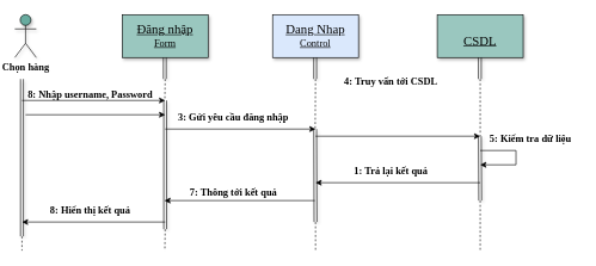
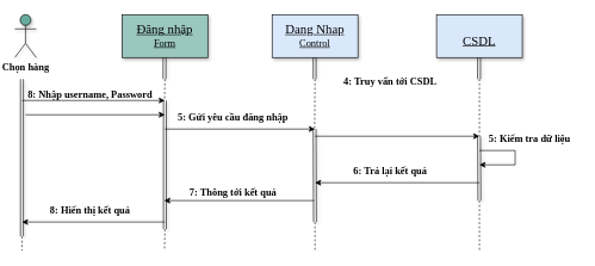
  <mxCell id="0" />
  <mxCell id="1" parent="0" />
  <mxCell id="2" value="&lt;font face=&quot;Times New Roman&quot;&gt;&lt;span style=&quot;font-size: 14px;&quot;&gt;&lt;b&gt;Chọn hàng&lt;/b&gt;&lt;/span&gt;&lt;/font&gt;" style="shape=umlActor;verticalLabelPosition=bottom;verticalAlign=top;html=1;outlineConnect=0;fillColor=#67AB9F;shadow=1;" parent="1" vertex="1"><mxGeometry x="20" y="20" width="30" height="60" as="geometry" /></mxCell>
  <mxCell id="3" value="&lt;font style=&quot;&quot; face=&quot;Times New Roman&quot;&gt;&lt;u style=&quot;&quot;&gt;&lt;font style=&quot;font-size: 18px;&quot;&gt;Đăng nhập&lt;br&gt;&lt;/font&gt;&lt;span style=&quot;font-size: 14px;&quot;&gt;Form&lt;/span&gt;&lt;/u&gt;&lt;/font&gt;" style="rounded=0;whiteSpace=wrap;html=1;align=center;fillColor=#9AC7BF;shadow=1;" parent="1" vertex="1"><mxGeometry x="170" y="20" width="120" height="60" as="geometry" /></mxCell>
  <mxCell id="4" value="" style="shape=link;html=1;rounded=0;fillColor=#9AC7BF;shadow=1;" parent="1" edge="1"><mxGeometry width="100" relative="1" as="geometry"><mxPoint x="30" y="110" as="sourcePoint" /><mxPoint x="30" y="330" as="targetPoint" /></mxGeometry></mxCell>
  <mxCell id="5" value="" style="shape=link;html=1;rounded=0;shadow=1;" parent="1" edge="1"><mxGeometry width="100" relative="1" as="geometry"><mxPoint x="230" y="140" as="sourcePoint" /><mxPoint x="230" y="320" as="targetPoint" /></mxGeometry></mxCell>
  <mxCell id="6" value="" style="shape=link;html=1;rounded=0;shadow=1;" parent="1" edge="1"><mxGeometry width="100" relative="1" as="geometry"><mxPoint x="229.5" y="80" as="sourcePoint" /><mxPoint x="229.5" y="110" as="targetPoint" /></mxGeometry></mxCell>
  <mxCell id="7" value="" style="endArrow=classic;html=1;rounded=0;" parent="1" edge="1"><mxGeometry width="50" height="50" relative="1" as="geometry"><mxPoint x="30" y="140" as="sourcePoint" /><mxPoint x="230" y="140" as="targetPoint" /></mxGeometry></mxCell>
  <mxCell id="8" value="" style="shape=link;html=1;rounded=0;shadow=1;" parent="1" edge="1"><mxGeometry width="100" relative="1" as="geometry"><mxPoint x="439.5" y="180" as="sourcePoint" /><mxPoint x="440" y="310" as="targetPoint" /></mxGeometry></mxCell>
  <mxCell id="9" value="&lt;u style=&quot;font-family: &amp;quot;Times New Roman&amp;quot;;&quot;&gt;&lt;font style=&quot;font-size: 18px;&quot;&gt;Dang Nhap&lt;br&gt;&lt;/font&gt;&lt;/u&gt;&lt;span style=&quot;font-size: 14px;&quot;&gt;&lt;font face=&quot;Times New Roman&quot;&gt;&lt;u&gt;Control&lt;/u&gt;&lt;/font&gt;&lt;/span&gt;" style="rounded=0;whiteSpace=wrap;html=1;fillColor=#dae8fc;shadow=1;" parent="1" vertex="1"><mxGeometry x="380" y="20" width="120" height="60" as="geometry" /></mxCell>
  <mxCell id="10" value="" style="endArrow=classic;html=1;rounded=0;" parent="1" edge="1"><mxGeometry width="50" height="50" relative="1" as="geometry"><mxPoint x="230" y="180" as="sourcePoint" /><mxPoint x="440" y="180" as="targetPoint" /></mxGeometry></mxCell>
  <mxCell id="11" value="" style="endArrow=classic;html=1;rounded=0;" parent="1" edge="1"><mxGeometry width="50" height="50" relative="1" as="geometry"><mxPoint x="439" y="280" as="sourcePoint" /><mxPoint x="229" y="280" as="targetPoint" /></mxGeometry></mxCell>
  <mxCell id="12" value="" style="shape=link;html=1;rounded=0;shadow=1;" parent="1" edge="1"><mxGeometry width="100" relative="1" as="geometry"><mxPoint x="439.5" y="80" as="sourcePoint" /><mxPoint x="439.5" y="110" as="targetPoint" /></mxGeometry></mxCell>
- <mxCell id="13" value="&lt;br&gt;&lt;font face=&quot;Times New Roman&quot;&gt;&lt;span style=&quot;font-size: 18px;&quot;&gt;&lt;u&gt;CSDL&lt;/u&gt;&lt;/span&gt;&lt;/font&gt;" style="rounded=0;whiteSpace=wrap;html=1;fillColor=#9AC7BF;shadow=1;" parent="1" vertex="1"><mxGeometry x="610" y="20" width="120" height="60" as="geometry" /></mxCell>
+ <mxCell id="13" value="&lt;br&gt;&lt;font face=&quot;Times New Roman&quot;&gt;&lt;span style=&quot;font-size: 18px;&quot;&gt;&lt;u&gt;CSDL&lt;/u&gt;&lt;/span&gt;&lt;/font&gt;" style="rounded=0;whiteSpace=wrap;html=1;fillColor=#dae8fc;shadow=1;" parent="1" vertex="1"><mxGeometry x="610" y="20" width="120" height="60" as="geometry" /></mxCell>
  <mxCell id="14" value="" style="shape=link;html=1;rounded=0;shadow=1;" parent="1" edge="1"><mxGeometry width="100" relative="1" as="geometry"><mxPoint x="669.5" y="80" as="sourcePoint" /><mxPoint x="669.5" y="110" as="targetPoint" /></mxGeometry></mxCell>
  <mxCell id="15" value="" style="shape=link;html=1;rounded=0;shadow=1;" parent="1" edge="1"><mxGeometry width="100" relative="1" as="geometry"><mxPoint x="669.5" y="190" as="sourcePoint" /><mxPoint x="670" y="280" as="targetPoint" /></mxGeometry></mxCell>
  <mxCell id="16" value="" style="endArrow=classic;html=1;rounded=0;" parent="1" edge="1"><mxGeometry width="50" height="50" relative="1" as="geometry"><mxPoint x="440" y="190" as="sourcePoint" /><mxPoint x="670" y="190" as="targetPoint" /></mxGeometry></mxCell>
  <mxCell id="17" value="" style="endArrow=classic;html=1;rounded=0;" parent="1" edge="1"><mxGeometry width="50" height="50" relative="1" as="geometry"><mxPoint x="670" y="255" as="sourcePoint" /><mxPoint x="440" y="255" as="targetPoint" /></mxGeometry></mxCell>
  <mxCell id="18" value="" style="endArrow=none;html=1;rounded=0;" parent="1" edge="1"><mxGeometry width="50" height="50" relative="1" as="geometry"><mxPoint x="670" y="210" as="sourcePoint" /><mxPoint x="720" y="210" as="targetPoint" /></mxGeometry></mxCell>
  <mxCell id="19" value="" style="endArrow=none;html=1;rounded=0;" parent="1" edge="1"><mxGeometry width="50" height="50" relative="1" as="geometry"><mxPoint x="720" y="210" as="sourcePoint" /><mxPoint x="720" y="230" as="targetPoint" /></mxGeometry></mxCell>
  <mxCell id="20" value="" style="endArrow=classic;html=1;rounded=0;" parent="1" edge="1"><mxGeometry width="50" height="50" relative="1" as="geometry"><mxPoint x="720" y="230" as="sourcePoint" /><mxPoint x="670" y="230" as="targetPoint" /></mxGeometry></mxCell>
  <mxCell id="21" value="" style="endArrow=none;dashed=1;html=1;rounded=0;" parent="1" edge="1"><mxGeometry width="50" height="50" relative="1" as="geometry"><mxPoint x="30" y="330" as="sourcePoint" /><mxPoint x="30" y="350" as="targetPoint" /></mxGeometry></mxCell>
  <mxCell id="22" value="" style="endArrow=none;dashed=1;html=1;rounded=0;" parent="1" edge="1"><mxGeometry width="50" height="50" relative="1" as="geometry"><mxPoint x="230" y="320" as="sourcePoint" /><mxPoint x="229.5" y="350" as="targetPoint" /></mxGeometry></mxCell>
  <mxCell id="23" value="" style="endArrow=none;dashed=1;html=1;rounded=0;" parent="1" edge="1"><mxGeometry width="50" height="50" relative="1" as="geometry"><mxPoint x="440" y="310" as="sourcePoint" /><mxPoint x="440" y="350" as="targetPoint" /></mxGeometry></mxCell>
  <mxCell id="24" value="" style="endArrow=none;dashed=1;html=1;rounded=0;" parent="1" edge="1"><mxGeometry width="50" height="50" relative="1" as="geometry"><mxPoint x="670" y="280" as="sourcePoint" /><mxPoint x="670" y="350" as="targetPoint" /></mxGeometry></mxCell>
  <mxCell id="25" value="" style="endArrow=none;dashed=1;html=1;rounded=0;" parent="1" edge="1"><mxGeometry width="50" height="50" relative="1" as="geometry"><mxPoint x="670" y="110" as="sourcePoint" /><mxPoint x="670" y="190" as="targetPoint" /></mxGeometry></mxCell>
  <mxCell id="26" value="" style="endArrow=none;dashed=1;html=1;rounded=0;" parent="1" edge="1"><mxGeometry width="50" height="50" relative="1" as="geometry"><mxPoint x="440" y="110" as="sourcePoint" /><mxPoint x="439.5" y="180" as="targetPoint" /></mxGeometry></mxCell>
  <mxCell id="27" value="" style="endArrow=none;dashed=1;html=1;rounded=0;" parent="1" edge="1"><mxGeometry width="50" height="50" relative="1" as="geometry"><mxPoint x="230" y="110" as="sourcePoint" /><mxPoint x="229.5" y="140" as="targetPoint" /></mxGeometry></mxCell>
  <mxCell id="28" value="&lt;font style=&quot;font-size: 14px;&quot;&gt;&lt;b&gt;8: Nhập username, Password&lt;/b&gt;&lt;/font&gt;" style="text;html=1;align=center;verticalAlign=middle;resizable=0;points=[];autosize=1;strokeColor=none;fillColor=none;fontSize=18;fontFamily=Times New Roman;" parent="1" vertex="1"><mxGeometry x="25" y="110" width="200" height="40" as="geometry" /></mxCell>
- <mxCell id="29" value="&lt;b&gt;3: Gửi yêu cầu đăng nhập&lt;/b&gt;" style="text;html=1;align=center;verticalAlign=middle;resizable=0;points=[];autosize=1;strokeColor=none;fillColor=none;fontSize=14;fontFamily=Times New Roman;" parent="1" vertex="1"><mxGeometry x="235" y="150" width="180" height="30" as="geometry" /></mxCell>
+ <mxCell id="29" value="&lt;b&gt;5: Gửi yêu cầu đăng nhập&lt;/b&gt;" style="text;html=1;align=center;verticalAlign=middle;resizable=0;points=[];autosize=1;strokeColor=none;fillColor=none;fontSize=14;fontFamily=Times New Roman;" parent="1" vertex="1"><mxGeometry x="235" y="150" width="180" height="30" as="geometry" /></mxCell>
  <mxCell id="30" value="&lt;b&gt;4: Truy vấn tới CSDL&lt;/b&gt;" style="text;html=1;align=center;verticalAlign=middle;resizable=0;points=[];autosize=1;strokeColor=none;fillColor=none;fontSize=14;fontFamily=Times New Roman;" parent="1" vertex="1"><mxGeometry x="470" y="100" width="150" height="30" as="geometry" /></mxCell>
- <mxCell id="31" value="&lt;b&gt;1: Trả lại kết quả&lt;/b&gt;" style="text;html=1;align=center;verticalAlign=middle;resizable=0;points=[];autosize=1;strokeColor=none;fillColor=none;fontSize=14;fontFamily=Times New Roman;" parent="1" vertex="1"><mxGeometry x="480" y="225" width="130" height="30" as="geometry" /></mxCell>
+ <mxCell id="31" value="&lt;b&gt;6: Trả lại kết quả&lt;/b&gt;" style="text;html=1;align=center;verticalAlign=middle;resizable=0;points=[];autosize=1;strokeColor=none;fillColor=none;fontSize=14;fontFamily=Times New Roman;" parent="1" vertex="1"><mxGeometry x="480" y="225" width="130" height="30" as="geometry" /></mxCell>
  <mxCell id="32" value="&lt;b&gt;5: Kiểm tra dữ liệu&lt;/b&gt;" style="text;html=1;align=center;verticalAlign=middle;resizable=0;points=[];autosize=1;strokeColor=none;fillColor=none;fontSize=14;fontFamily=Times New Roman;" parent="1" vertex="1"><mxGeometry x="670" y="180" width="140" height="30" as="geometry" /></mxCell>
  <mxCell id="33" value="&lt;b&gt;7: Thông tới kết quả&lt;/b&gt;" style="text;html=1;align=center;verticalAlign=middle;resizable=0;points=[];autosize=1;strokeColor=none;fillColor=none;fontSize=14;fontFamily=Times New Roman;" parent="1" vertex="1"><mxGeometry x="250" y="255" width="150" height="30" as="geometry" /></mxCell>
  <mxCell id="34" value="" style="endArrow=classic;html=1;rounded=0;fontFamily=Times New Roman;fontSize=14;" parent="1" edge="1"><mxGeometry width="50" height="50" relative="1" as="geometry"><mxPoint x="230" y="310" as="sourcePoint" /><mxPoint x="30" y="310" as="targetPoint" /></mxGeometry></mxCell>
  <mxCell id="35" value="&lt;b&gt;8: Hiển thị kết quả&lt;/b&gt;" style="text;html=1;align=center;verticalAlign=middle;resizable=0;points=[];autosize=1;strokeColor=none;fillColor=none;fontSize=14;fontFamily=Times New Roman;" parent="1" vertex="1"><mxGeometry x="55" y="280" width="140" height="30" as="geometry" /></mxCell>
  <mxCell id="36" value="" style="endArrow=classic;html=1;rounded=0;" edge="1" parent="1"><mxGeometry width="50" height="50" relative="1" as="geometry"><mxPoint x="35" y="160" as="sourcePoint" /><mxPoint x="230" y="160" as="targetPoint" /></mxGeometry></mxCell>
